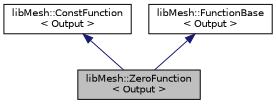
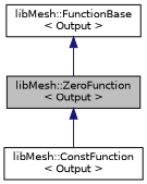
  digraph {
    node [color=black fillcolor=white fontname=Helvetica fontsize=10 shape=record style=filled]
    edge [color=midnightblue dir=back fontname=Helvetica fontsize=10 labelfontname=Helvetica labelfontsize=10 style=solid]
    n1 [fillcolor=grey75 fontcolor=black height=0.2 label="libMesh::ZeroFunction\l\< Output \>" width=0.4]
    n2 [height=0.2 label="libMesh::ConstFunction\l\< Output \>" width=0.4]
    n3 [height=0.2 label="libMesh::FunctionBase\l\< Output \>" width=0.4]
-   n2 -> n1
+   n1 -> n2
    n3 -> n1
  }
